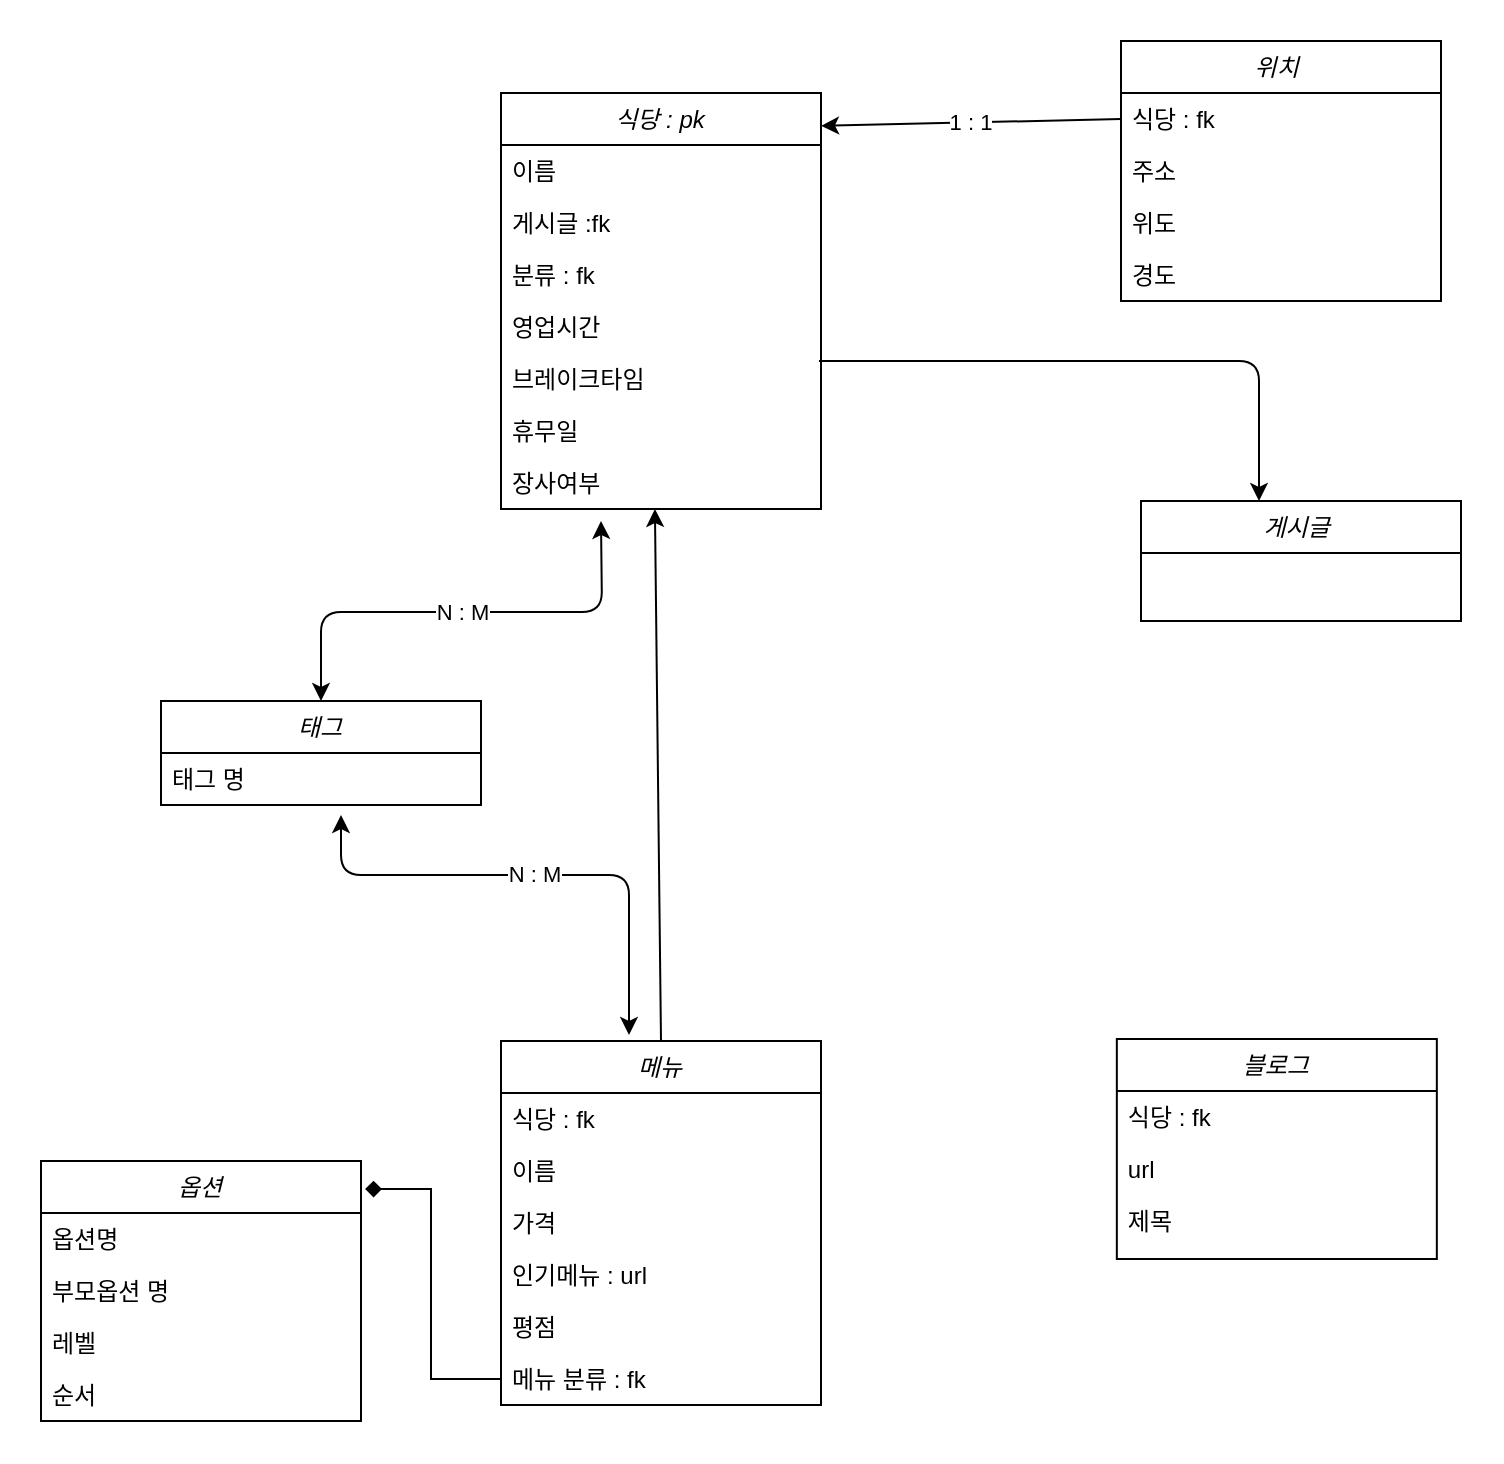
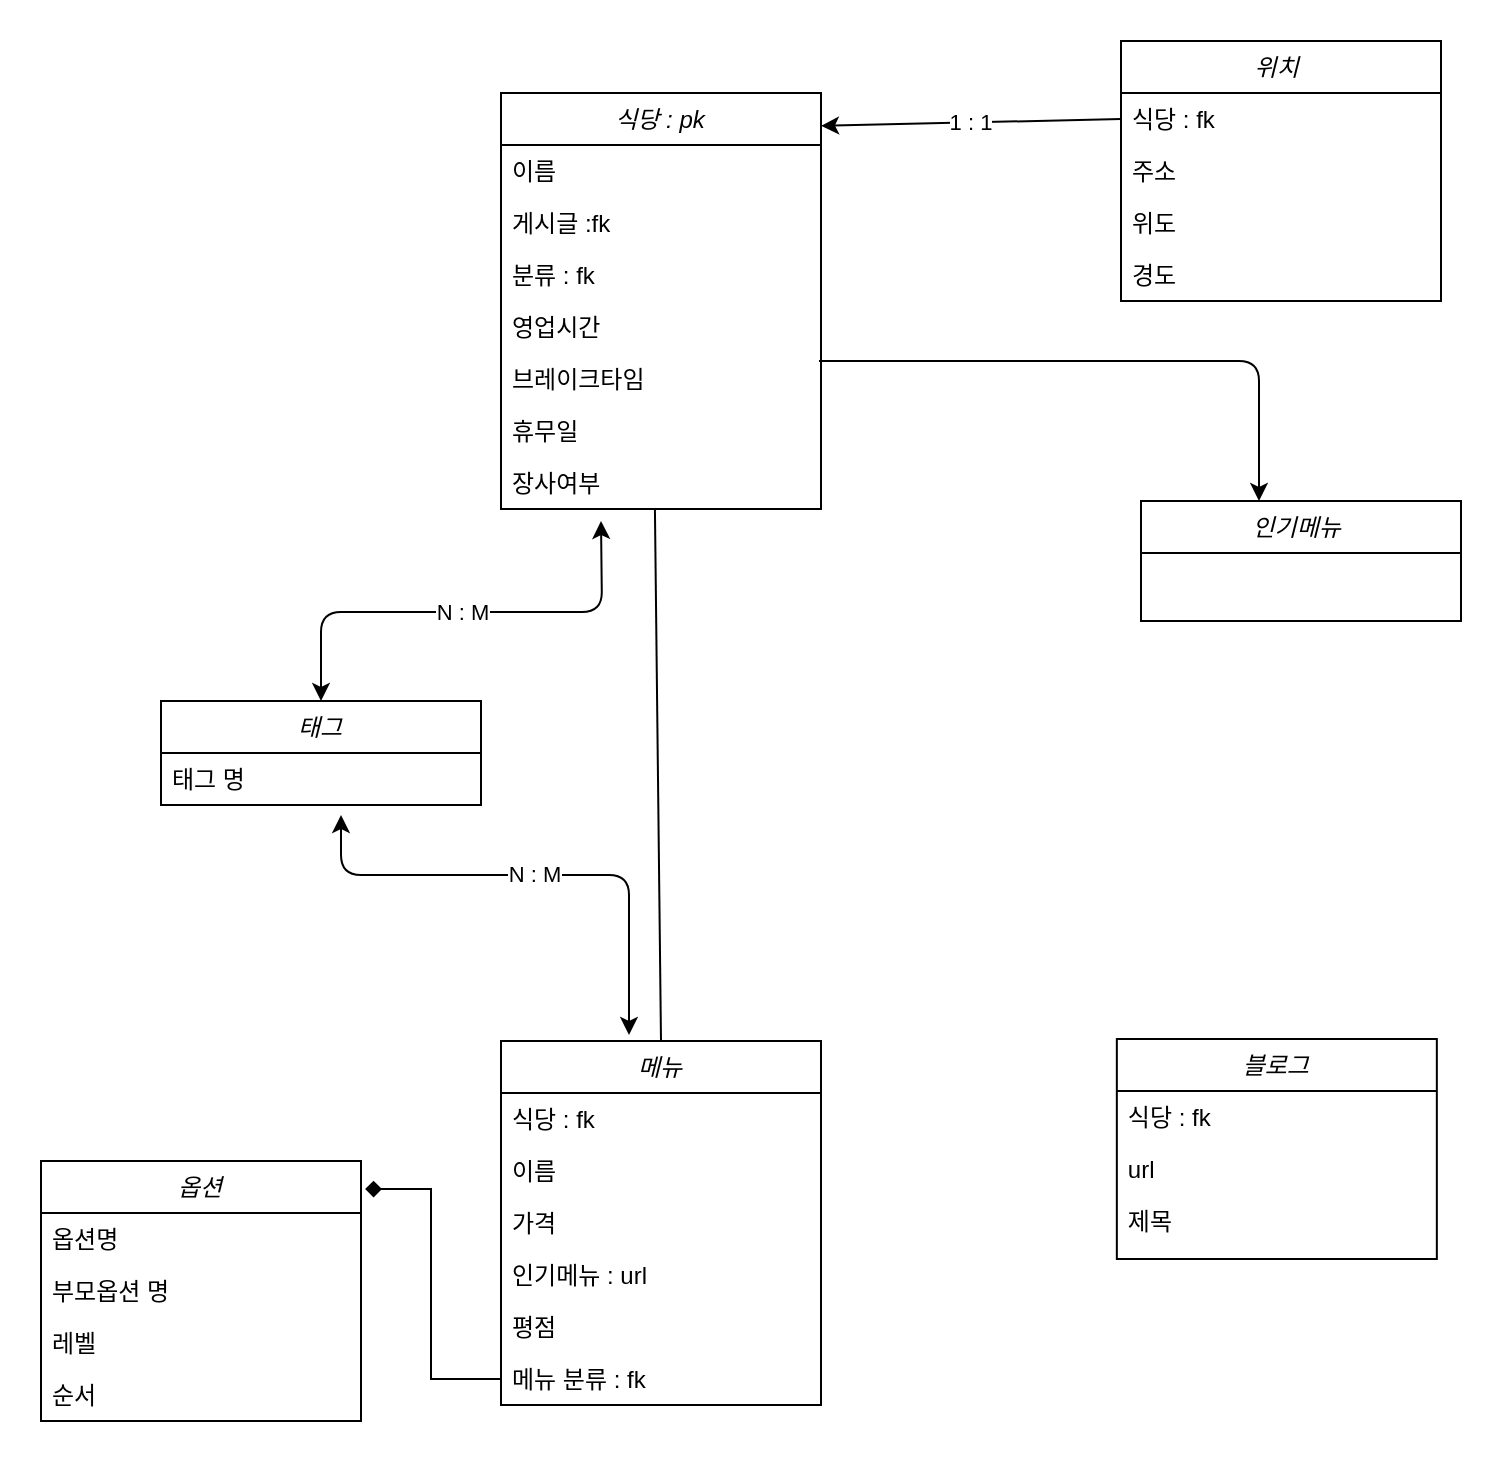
  <mxCell id="0" />
  <mxCell id="1" parent="0" />
  <mxCell id="2" value="식당 : pk" style="swimlane;fontStyle=2;align=center;verticalAlign=top;childLayout=stackLayout;horizontal=1;startSize=26;horizontalStack=0;resizeParent=1;resizeLast=0;collapsible=1;marginBottom=0;rounded=0;shadow=0;strokeWidth=1;" vertex="1" parent="1"><mxGeometry x="250" y="46" width="160" height="208" as="geometry"><mxRectangle x="250" y="56" width="160" height="26" as="alternateBounds" /></mxGeometry></mxCell>
  <mxCell id="3" value="이름" style="text;align=left;verticalAlign=top;spacingLeft=4;spacingRight=4;overflow=hidden;rotatable=0;points=[[0,0.5],[1,0.5]];portConstraint=eastwest;rounded=0;shadow=0;html=0;" vertex="1" parent="2"><mxGeometry y="26" width="160" height="26" as="geometry" /></mxCell>
  <mxCell id="4" value="게시글 :fk" style="text;align=left;verticalAlign=top;spacingLeft=4;spacingRight=4;overflow=hidden;rotatable=0;points=[[0,0.5],[1,0.5]];portConstraint=eastwest;rounded=0;shadow=0;html=0;" vertex="1" parent="2"><mxGeometry y="52" width="160" height="26" as="geometry" /></mxCell>
  <mxCell id="5" value="분류 : fk" style="text;align=left;verticalAlign=top;spacingLeft=4;spacingRight=4;overflow=hidden;rotatable=0;points=[[0,0.5],[1,0.5]];portConstraint=eastwest;rounded=0;shadow=0;html=0;" vertex="1" parent="2"><mxGeometry y="78" width="160" height="26" as="geometry" /></mxCell>
  <mxCell id="6" value="영업시간" style="text;align=left;verticalAlign=top;spacingLeft=4;spacingRight=4;overflow=hidden;rotatable=0;points=[[0,0.5],[1,0.5]];portConstraint=eastwest;rounded=0;shadow=0;html=0;" vertex="1" parent="2"><mxGeometry y="104" width="160" height="26" as="geometry" /></mxCell>
  <mxCell id="7" value="브레이크타임" style="text;align=left;verticalAlign=top;spacingLeft=4;spacingRight=4;overflow=hidden;rotatable=0;points=[[0,0.5],[1,0.5]];portConstraint=eastwest;rounded=0;shadow=0;html=0;" vertex="1" parent="2"><mxGeometry y="130" width="160" height="26" as="geometry" /></mxCell>
  <mxCell id="8" value="휴무일" style="text;align=left;verticalAlign=top;spacingLeft=4;spacingRight=4;overflow=hidden;rotatable=0;points=[[0,0.5],[1,0.5]];portConstraint=eastwest;rounded=0;shadow=0;html=0;" vertex="1" parent="2"><mxGeometry y="156" width="160" height="26" as="geometry" /></mxCell>
  <mxCell id="9" value="장사여부" style="text;align=left;verticalAlign=top;spacingLeft=4;spacingRight=4;overflow=hidden;rotatable=0;points=[[0,0.5],[1,0.5]];portConstraint=eastwest;rounded=0;shadow=0;html=0;" vertex="1" parent="2"><mxGeometry y="182" width="160" height="26" as="geometry" /></mxCell>
  <mxCell id="10" value="위치 " style="swimlane;fontStyle=2;align=center;verticalAlign=top;childLayout=stackLayout;horizontal=1;startSize=26;horizontalStack=0;resizeParent=1;resizeLast=0;collapsible=1;marginBottom=0;rounded=0;shadow=0;strokeWidth=1;" vertex="1" parent="1"><mxGeometry x="560" y="20" width="160" height="130" as="geometry"><mxRectangle x="230" y="140" width="160" height="26" as="alternateBounds" /></mxGeometry></mxCell>
  <mxCell id="11" value="식당 : fk" style="text;align=left;verticalAlign=top;spacingLeft=4;spacingRight=4;overflow=hidden;rotatable=0;points=[[0,0.5],[1,0.5]];portConstraint=eastwest;" vertex="1" parent="10"><mxGeometry y="26" width="160" height="26" as="geometry" /></mxCell>
  <mxCell id="12" value="주소" style="text;align=left;verticalAlign=top;spacingLeft=4;spacingRight=4;overflow=hidden;rotatable=0;points=[[0,0.5],[1,0.5]];portConstraint=eastwest;rounded=0;shadow=0;html=0;" vertex="1" parent="10"><mxGeometry y="52" width="160" height="26" as="geometry" /></mxCell>
  <mxCell id="13" value="위도" style="text;align=left;verticalAlign=top;spacingLeft=4;spacingRight=4;overflow=hidden;rotatable=0;points=[[0,0.5],[1,0.5]];portConstraint=eastwest;rounded=0;shadow=0;html=0;" vertex="1" parent="10"><mxGeometry y="78" width="160" height="26" as="geometry" /></mxCell>
  <mxCell id="14" value="경도" style="text;align=left;verticalAlign=top;spacingLeft=4;spacingRight=4;overflow=hidden;rotatable=0;points=[[0,0.5],[1,0.5]];portConstraint=eastwest;rounded=0;shadow=0;html=0;" vertex="1" parent="10"><mxGeometry y="104" width="160" height="26" as="geometry" /></mxCell>
  <mxCell id="15" value="1 : 1" style="endArrow=classic;html=1;entryX=1;entryY=0.079;entryDx=0;entryDy=0;entryPerimeter=0;exitX=0;exitY=0.5;exitDx=0;exitDy=0;" edge="1" parent="1" source="11" target="2"><mxGeometry width="50" height="50" relative="1" as="geometry"><mxPoint x="560" y="31" as="sourcePoint" /><mxPoint x="720" y="34" as="targetPoint" /></mxGeometry></mxCell>
  <mxCell id="16" value="블로그" style="swimlane;fontStyle=2;align=center;verticalAlign=top;childLayout=stackLayout;horizontal=1;startSize=26;horizontalStack=0;resizeParent=1;resizeLast=0;collapsible=1;marginBottom=0;rounded=0;shadow=0;strokeWidth=1;" vertex="1" parent="1"><mxGeometry x="557.92" y="519" width="160" height="110" as="geometry"><mxRectangle x="230" y="140" width="160" height="26" as="alternateBounds" /></mxGeometry></mxCell>
  <mxCell id="17" value="식당 : fk" style="text;align=left;verticalAlign=top;spacingLeft=4;spacingRight=4;overflow=hidden;rotatable=0;points=[[0,0.5],[1,0.5]];portConstraint=eastwest;" vertex="1" parent="16"><mxGeometry y="26" width="160" height="26" as="geometry" /></mxCell>
  <mxCell id="18" value="url" style="text;align=left;verticalAlign=top;spacingLeft=4;spacingRight=4;overflow=hidden;rotatable=0;points=[[0,0.5],[1,0.5]];portConstraint=eastwest;rounded=0;shadow=0;html=0;" vertex="1" parent="16"><mxGeometry y="52" width="160" height="26" as="geometry" /></mxCell>
  <mxCell id="19" value="제목" style="text;align=left;verticalAlign=top;spacingLeft=4;spacingRight=4;overflow=hidden;rotatable=0;points=[[0,0.5],[1,0.5]];portConstraint=eastwest;rounded=0;shadow=0;html=0;" vertex="1" parent="16"><mxGeometry y="78" width="160" height="26" as="geometry" /></mxCell>
  <mxCell id="20" value="옵션" style="swimlane;fontStyle=2;align=center;verticalAlign=top;childLayout=stackLayout;horizontal=1;startSize=26;horizontalStack=0;resizeParent=1;resizeLast=0;collapsible=1;marginBottom=0;rounded=0;shadow=0;strokeWidth=1;" vertex="1" parent="1"><mxGeometry x="20" y="580" width="160" height="130" as="geometry"><mxRectangle x="230" y="140" width="160" height="26" as="alternateBounds" /></mxGeometry></mxCell>
  <mxCell id="21" value="옵션명" style="text;align=left;verticalAlign=top;spacingLeft=4;spacingRight=4;overflow=hidden;rotatable=0;points=[[0,0.5],[1,0.5]];portConstraint=eastwest;" vertex="1" parent="20"><mxGeometry y="26" width="160" height="26" as="geometry" /></mxCell>
  <mxCell id="22" value="부모옵션 명" style="text;align=left;verticalAlign=top;spacingLeft=4;spacingRight=4;overflow=hidden;rotatable=0;points=[[0,0.5],[1,0.5]];portConstraint=eastwest;rounded=0;shadow=0;html=0;" vertex="1" parent="20"><mxGeometry y="52" width="160" height="26" as="geometry" /></mxCell>
  <mxCell id="23" value="레벨" style="text;align=left;verticalAlign=top;spacingLeft=4;spacingRight=4;overflow=hidden;rotatable=0;points=[[0,0.5],[1,0.5]];portConstraint=eastwest;rounded=0;shadow=0;html=0;" vertex="1" parent="20"><mxGeometry y="78" width="160" height="26" as="geometry" /></mxCell>
  <mxCell id="24" value="순서" style="text;align=left;verticalAlign=top;spacingLeft=4;spacingRight=4;overflow=hidden;rotatable=0;points=[[0,0.5],[1,0.5]];portConstraint=eastwest;rounded=0;shadow=0;html=0;" vertex="1" parent="20"><mxGeometry y="104" width="160" height="26" as="geometry" /></mxCell>
- <mxCell id="25" value="게시글 " style="swimlane;fontStyle=2;align=center;verticalAlign=top;childLayout=stackLayout;horizontal=1;startSize=26;horizontalStack=0;resizeParent=1;resizeLast=0;collapsible=1;marginBottom=0;rounded=0;shadow=0;strokeWidth=1;" vertex="1" parent="1"><mxGeometry x="570" y="250" width="160" height="60" as="geometry"><mxRectangle x="230" y="140" width="160" height="26" as="alternateBounds" /></mxGeometry></mxCell>
+ <mxCell id="25" value="인기메뉴 " style="swimlane;fontStyle=2;align=center;verticalAlign=top;childLayout=stackLayout;horizontal=1;startSize=26;horizontalStack=0;resizeParent=1;resizeLast=0;collapsible=1;marginBottom=0;rounded=0;shadow=0;strokeWidth=1;" vertex="1" parent="1"><mxGeometry x="570" y="250" width="160" height="60" as="geometry"><mxRectangle x="230" y="140" width="160" height="26" as="alternateBounds" /></mxGeometry></mxCell>
  <mxCell id="26" value="메뉴" style="swimlane;fontStyle=2;align=center;verticalAlign=top;childLayout=stackLayout;horizontal=1;startSize=26;horizontalStack=0;resizeParent=1;resizeLast=0;collapsible=1;marginBottom=0;rounded=0;shadow=0;strokeWidth=1;" vertex="1" parent="1"><mxGeometry x="250" y="520" width="160" height="182" as="geometry"><mxRectangle x="230" y="140" width="160" height="26" as="alternateBounds" /></mxGeometry></mxCell>
  <mxCell id="27" value="식당 : fk" style="text;align=left;verticalAlign=top;spacingLeft=4;spacingRight=4;overflow=hidden;rotatable=0;points=[[0,0.5],[1,0.5]];portConstraint=eastwest;" vertex="1" parent="26"><mxGeometry y="26" width="160" height="26" as="geometry" /></mxCell>
  <mxCell id="28" value="이름" style="text;align=left;verticalAlign=top;spacingLeft=4;spacingRight=4;overflow=hidden;rotatable=0;points=[[0,0.5],[1,0.5]];portConstraint=eastwest;rounded=0;shadow=0;html=0;" vertex="1" parent="26"><mxGeometry y="52" width="160" height="26" as="geometry" /></mxCell>
  <mxCell id="29" value="가격" style="text;align=left;verticalAlign=top;spacingLeft=4;spacingRight=4;overflow=hidden;rotatable=0;points=[[0,0.5],[1,0.5]];portConstraint=eastwest;rounded=0;shadow=0;html=0;" vertex="1" parent="26"><mxGeometry y="78" width="160" height="26" as="geometry" /></mxCell>
  <mxCell id="30" value="인기메뉴 : url" style="text;align=left;verticalAlign=top;spacingLeft=4;spacingRight=4;overflow=hidden;rotatable=0;points=[[0,0.5],[1,0.5]];portConstraint=eastwest;rounded=0;shadow=0;html=0;" vertex="1" parent="26"><mxGeometry y="104" width="160" height="26" as="geometry" /></mxCell>
  <mxCell id="31" value="평점" style="text;align=left;verticalAlign=top;spacingLeft=4;spacingRight=4;overflow=hidden;rotatable=0;points=[[0,0.5],[1,0.5]];portConstraint=eastwest;rounded=0;shadow=0;html=0;" vertex="1" parent="26"><mxGeometry y="130" width="160" height="26" as="geometry" /></mxCell>
  <mxCell id="32" value="메뉴 분류 : fk" style="text;align=left;verticalAlign=top;spacingLeft=4;spacingRight=4;overflow=hidden;rotatable=0;points=[[0,0.5],[1,0.5]];portConstraint=eastwest;rounded=0;shadow=0;html=0;" vertex="1" parent="26"><mxGeometry y="156" width="160" height="26" as="geometry" /></mxCell>
- <mxCell id="33" value="" style="endArrow=classic;html=1;entryX=0.481;entryY=1;entryDx=0;entryDy=0;entryPerimeter=0;exitX=0.5;exitY=0;exitDx=0;exitDy=0;" edge="1" parent="1" source="26" target="9"><mxGeometry width="50" height="50" relative="1" as="geometry"><mxPoint x="200.96" y="70.022" as="sourcePoint" /><mxPoint x="260.96" y="68.012" as="targetPoint" /></mxGeometry></mxCell>
+ <mxCell id="33" value="" style="endArrow=none;html=1;entryX=0.481;entryY=1;entryDx=0;entryDy=0;entryPerimeter=0;exitX=0.5;exitY=0;exitDx=0;exitDy=0;" edge="1" parent="1" source="26" target="9"><mxGeometry width="50" height="50" relative="1" as="geometry"><mxPoint x="200.96" y="70.022" as="sourcePoint" /><mxPoint x="260.96" y="68.012" as="targetPoint" /></mxGeometry></mxCell>
  <mxCell id="34" style="edgeStyle=orthogonalEdgeStyle;rounded=0;orthogonalLoop=1;jettySize=auto;html=1;exitX=0;exitY=0.5;exitDx=0;exitDy=0;entryX=1.013;entryY=0.108;entryDx=0;entryDy=0;entryPerimeter=0;endArrow=diamond;" edge="1" parent="1" source="32" target="20"><mxGeometry relative="1" as="geometry"><mxPoint x="260" y="121" as="sourcePoint" /><mxPoint x="230" y="502" as="targetPoint" /><Array as="points"><mxPoint x="215" y="689" /><mxPoint x="215" y="594" /></Array></mxGeometry></mxCell>
  <mxCell id="35" value="태그" style="swimlane;fontStyle=2;align=center;verticalAlign=top;childLayout=stackLayout;horizontal=1;startSize=26;horizontalStack=0;resizeParent=1;resizeLast=0;collapsible=1;marginBottom=0;rounded=0;shadow=0;strokeWidth=1;" vertex="1" parent="1"><mxGeometry x="80" y="350" width="160" height="52" as="geometry"><mxRectangle x="230" y="140" width="160" height="26" as="alternateBounds" /></mxGeometry></mxCell>
  <mxCell id="36" value="태그 명" style="text;align=left;verticalAlign=top;spacingLeft=4;spacingRight=4;overflow=hidden;rotatable=0;points=[[0,0.5],[1,0.5]];portConstraint=eastwest;rounded=0;shadow=0;html=0;" vertex="1" parent="35"><mxGeometry y="26" width="160" height="26" as="geometry" /></mxCell>
  <mxCell id="37" value="N : M" style="endArrow=classic;startArrow=classic;html=1;edgeStyle=orthogonalEdgeStyle;exitX=0.5;exitY=0;exitDx=0;exitDy=0;" edge="1" parent="1" source="35"><mxGeometry width="50" height="50" relative="1" as="geometry"><mxPoint x="120" y="278" as="sourcePoint" /><mxPoint x="300" y="260" as="targetPoint" /></mxGeometry></mxCell>
  <mxCell id="38" value="N : M" style="endArrow=classic;startArrow=classic;html=1;edgeStyle=orthogonalEdgeStyle;entryX=0.4;entryY=0;entryDx=0;entryDy=0;entryPerimeter=0;" edge="1" parent="1"><mxGeometry width="50" height="50" relative="1" as="geometry"><mxPoint x="170" y="407" as="sourcePoint" /><mxPoint x="314" y="517" as="targetPoint" /><Array as="points"><mxPoint x="314" y="437" /></Array></mxGeometry></mxCell>
  <mxCell id="39" value="" style="edgeStyle=elbowEdgeStyle;elbow=vertical;endArrow=classic;html=1;exitX=0.5;exitY=0;exitDx=0;exitDy=0;" edge="1" parent="1"><mxGeometry width="50" height="50" relative="1" as="geometry"><mxPoint x="409" y="180" as="sourcePoint" /><mxPoint x="629" y="250" as="targetPoint" /><Array as="points"><mxPoint x="549" y="180" /></Array></mxGeometry></mxCell>
